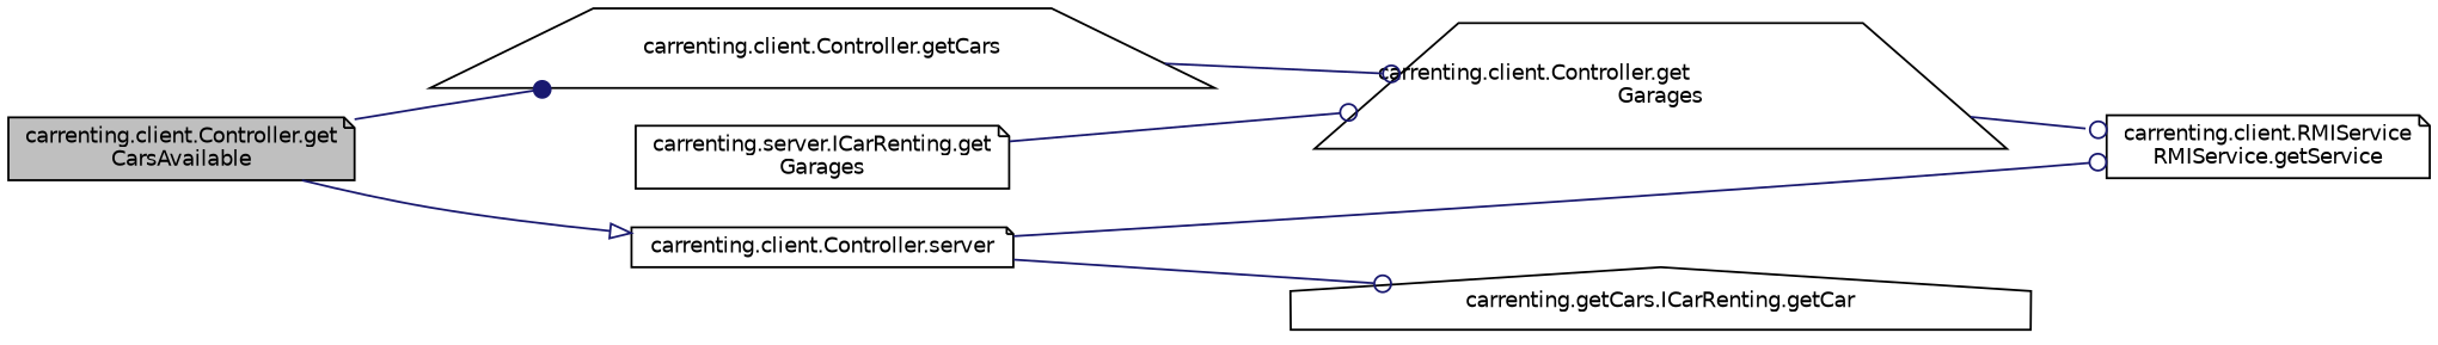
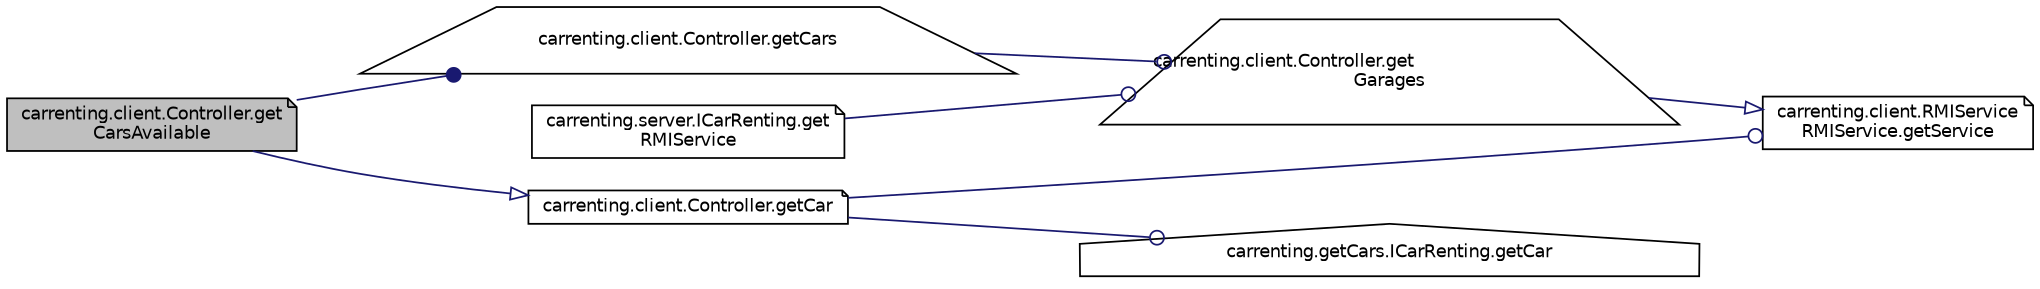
  digraph {
    rankdir=LR
    node [color=black fillcolor=white fontname=Helvetica fontsize=10 shape=note style=filled]
    edge [arrowhead=odot color=midnightblue fontname=Helvetica fontsize=10 labelfontname=Helvetica labelfontsize=10 style=solid]
    n1 [fillcolor=grey75 fontcolor=black height=0.2 label="carrenting.client.Controller.get\lCarsAvailable" width=0.4]
    n2 [height=0.2 label="carrenting.client.Controller.getCars" shape=trapezium width=0.4]
-   n3 [height=0.2 label="carrenting.client.Controller.server" width=0.4]
+   n3 [height=0.2 label="carrenting.client.Controller.getCar" width=0.4]
    n4 [height=0.2 label="carrenting.client.Controller.get\lGarages" shape=trapezium width=0.4]
    n5 [height=0.2 label="carrenting.client.RMIService\lRMIService.getService" width=0.4]
    n6 [height=0.2 label="carrenting.getCars.ICarRenting.getCar" shape=house width=0.4]
-   n7 [height=0.2 label="carrenting.server.ICarRenting.get\lGarages" width=0.4]
+   n7 [height=0.2 label="carrenting.server.ICarRenting.get\lRMIService" width=0.4]
    n1 -> n2 [arrowhead=dot]
    n1 -> n3 [arrowhead=onormal]
    n2 -> n4
    n3 -> n5
    n3 -> n6
-   n4 -> n5
+   n4 -> n5 [arrowhead=onormal]
    n7 -> n4
  }
